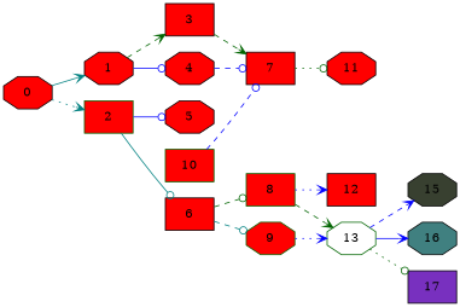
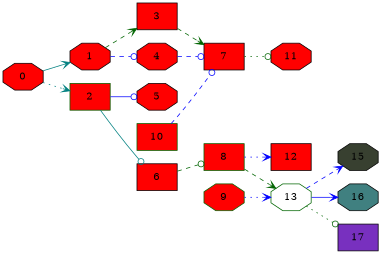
  digraph {
    rankdir=LR
    node [color=black fillcolor="1.0 1.0 1.0" shape=octagon style=filled]
    edge [arrowhead=vee color=blue style=dashed]
    0
    1
    2 [color=darkgreen shape=box]
    3 [shape=box]
    4
    5
    6 [shape=box]
    7 [shape=box]
    11
    10 [color=darkgreen shape=box]
    8 [color=darkgreen shape=box]
    9 [color=darkgreen]
    12 [shape=box]
    13 [color=darkgreen fillcolor="" style=""]
    15 [fillcolor="0.25 0.25 0.25"]
    16 [fillcolor="0.5 0.5 0.5"]
    17 [fillcolor="0.75 0.75 0.75" shape=box]
    0 -> 1 [color=teal style=solid]
    0 -> 2 [color=teal style=dotted]
    1 -> 3 [color=darkgreen]
-   1 -> 4 [arrowhead=odot style=solid]
+   1 -> 4 [arrowhead=odot]
    2 -> 5 [arrowhead=odot style=solid]
    2 -> 6 [arrowhead=odot color=teal style=solid]
    3 -> 7 [color=darkgreen]
    4 -> 7 [arrowhead=odot]
    6 -> 8 [arrowhead=odot color=darkgreen]
-   6 -> 9 [arrowhead=odot color=teal]
    7 -> 11 [arrowhead=odot color=darkgreen style=dotted]
    10 -> 7 [arrowhead=odot]
    8 -> 12 [style=dotted]
    8 -> 13 [color=darkgreen]
    9 -> 13 [style=dotted]
    13 -> 15
    13 -> 16 [style=solid]
    13 -> 17 [arrowhead=odot color=darkgreen style=dotted]
  }
